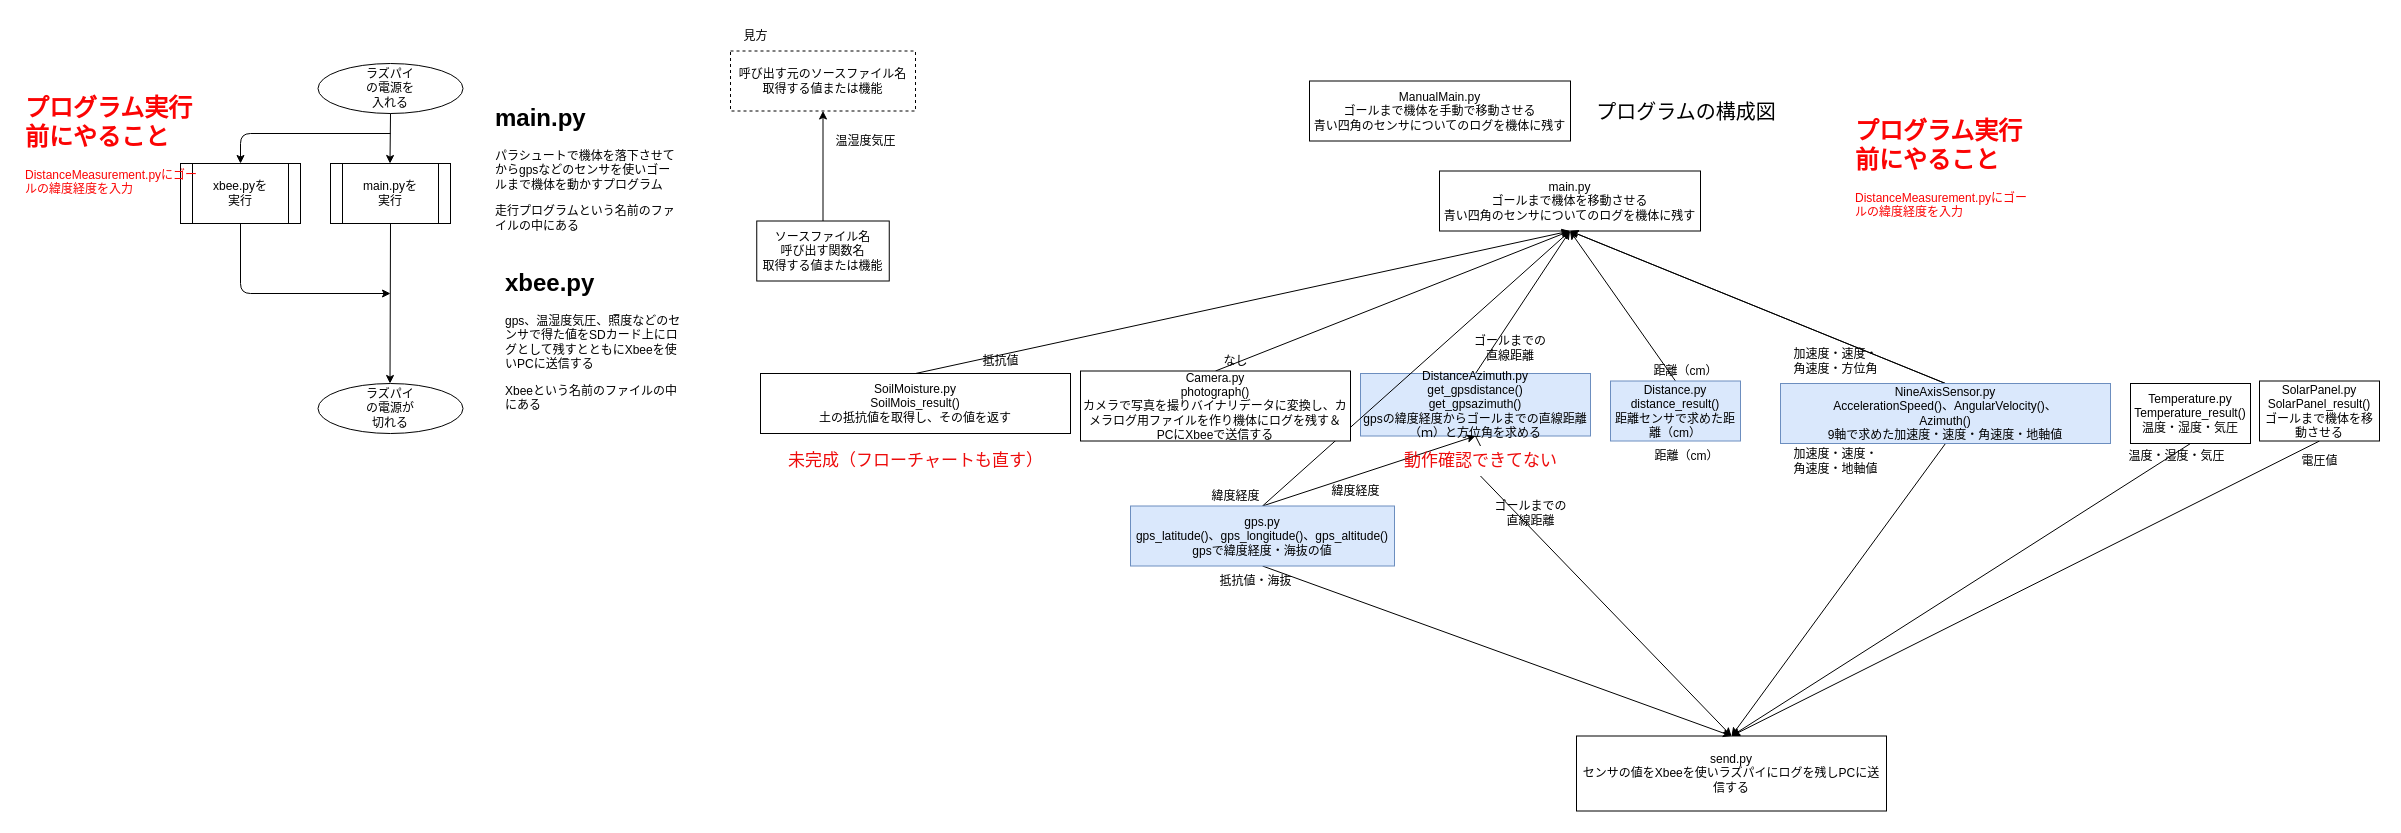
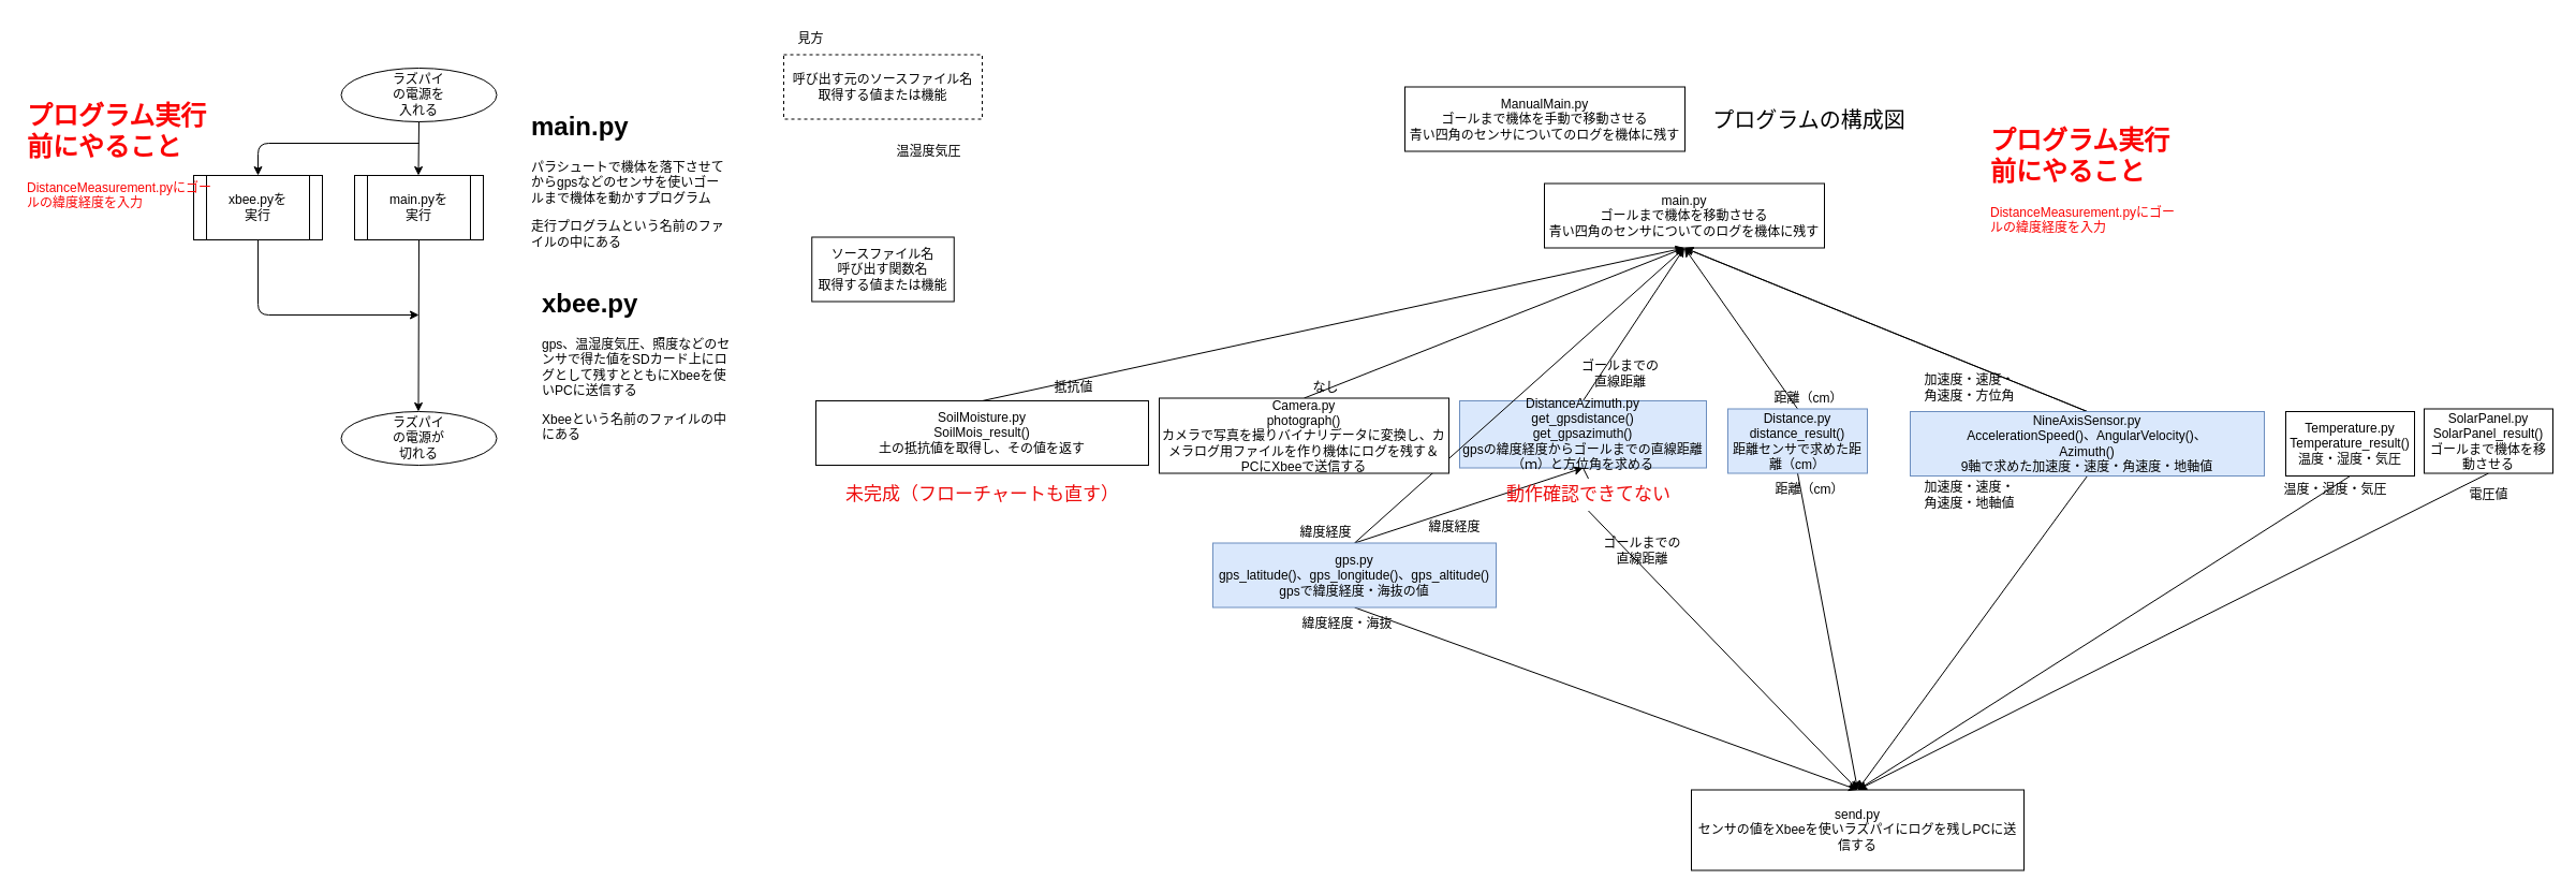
  <mxCell id="0" />
  <mxCell id="1" parent="0" />
  <mxCell id="2" value="" style="ellipse;whiteSpace=wrap;html=1;" parent="1" vertex="1"><mxGeometry x="317.5" y="63" width="145" height="50" as="geometry" /></mxCell>
  <mxCell id="3" value="ラズパイの電源を入れる" style="text;html=1;strokeColor=none;fillColor=none;align=center;verticalAlign=middle;whiteSpace=wrap;rounded=0;" parent="1" vertex="1"><mxGeometry x="360" y="73" width="60" height="30" as="geometry" /></mxCell>
  <mxCell id="4" value="" style="shape=process;whiteSpace=wrap;html=1;backgroundOutline=1;" parent="1" vertex="1"><mxGeometry x="330" y="163" width="120" height="60" as="geometry" /></mxCell>
  <mxCell id="5" style="edgeStyle=none;html=1;exitX=0.5;exitY=1;exitDx=0;exitDy=0;" parent="1" source="6" edge="1"><mxGeometry relative="1" as="geometry"><mxPoint x="390" y="293" as="targetPoint" /><Array as="points"><mxPoint x="240" y="293" /></Array></mxGeometry></mxCell>
  <mxCell id="6" value="" style="shape=process;whiteSpace=wrap;html=1;backgroundOutline=1;" parent="1" vertex="1"><mxGeometry x="180" y="163" width="120" height="60" as="geometry" /></mxCell>
  <mxCell id="7" value="main.pyを実行" style="text;html=1;strokeColor=none;fillColor=none;align=center;verticalAlign=middle;whiteSpace=wrap;rounded=0;" parent="1" vertex="1"><mxGeometry x="360" y="178" width="60" height="30" as="geometry" /></mxCell>
  <mxCell id="8" value="&lt;h1&gt;main.py&lt;/h1&gt;&lt;p&gt;パラシュートで機体を落下させてからgpsなどのセンサを使いゴールまで機体を動かすプログラム&lt;/p&gt;&lt;p&gt;走行プログラムという名前のファイルの中にある&lt;/p&gt;" style="text;html=1;strokeColor=none;fillColor=none;spacing=5;spacingTop=-20;whiteSpace=wrap;overflow=hidden;rounded=0;" parent="1" vertex="1"><mxGeometry x="490" y="98" width="190" height="150" as="geometry" /></mxCell>
  <mxCell id="9" value="xbee.pyを実行" style="text;html=1;strokeColor=none;fillColor=none;align=center;verticalAlign=middle;whiteSpace=wrap;rounded=0;" parent="1" vertex="1"><mxGeometry x="210" y="178" width="60" height="30" as="geometry" /></mxCell>
  <mxCell id="10" value="" style="endArrow=classic;html=1;" parent="1" edge="1"><mxGeometry width="50" height="50" relative="1" as="geometry"><mxPoint x="390" y="113" as="sourcePoint" /><mxPoint x="389.5" y="163" as="targetPoint" /></mxGeometry></mxCell>
  <mxCell id="11" value="" style="ellipse;whiteSpace=wrap;html=1;" parent="1" vertex="1"><mxGeometry x="317.5" y="383" width="145" height="50" as="geometry" /></mxCell>
  <mxCell id="12" value="ラズパイの電源が切れる" style="text;html=1;strokeColor=none;fillColor=none;align=center;verticalAlign=middle;whiteSpace=wrap;rounded=0;" parent="1" vertex="1"><mxGeometry x="360" y="393" width="60" height="30" as="geometry" /></mxCell>
  <mxCell id="13" value="" style="endArrow=classic;html=1;exitX=0.5;exitY=1;exitDx=0;exitDy=0;" parent="1" source="4" edge="1"><mxGeometry width="50" height="50" relative="1" as="geometry"><mxPoint x="390" y="333" as="sourcePoint" /><mxPoint x="389.5" y="383" as="targetPoint" /></mxGeometry></mxCell>
  <mxCell id="14" value="&lt;h1&gt;xbee.py&lt;/h1&gt;&lt;p&gt;gps、温湿度気圧、照度などのセンサで得た値をSDカード上にログとして残すとともにXbeeを使いPCに送信する&lt;/p&gt;&lt;p&gt;Xbeeという名前のファイルの中にある&lt;/p&gt;" style="text;html=1;strokeColor=none;fillColor=none;spacing=5;spacingTop=-20;whiteSpace=wrap;overflow=hidden;rounded=0;" parent="1" vertex="1"><mxGeometry x="500" y="263" width="190" height="150" as="geometry" /></mxCell>
  <mxCell id="15" value="" style="endArrow=classic;html=1;entryX=0.5;entryY=0;entryDx=0;entryDy=0;" parent="1" target="6" edge="1"><mxGeometry width="50" height="50" relative="1" as="geometry"><mxPoint x="390" y="133" as="sourcePoint" /><mxPoint x="440" y="383" as="targetPoint" /><Array as="points"><mxPoint x="240" y="133" /></Array></mxGeometry></mxCell>
  <mxCell id="16" value="main.py&lt;br&gt;ゴールまで機体を移動させる&lt;br&gt;青い四角のセンサについてのログを機体に残す" style="rounded=0;whiteSpace=wrap;html=1;" parent="1" vertex="1"><mxGeometry x="1439" y="170.5" width="261" height="60" as="geometry" /></mxCell>
  <mxCell id="17" value="&lt;font style=&quot;font-size: 20px;&quot;&gt;プログラムの構成図&lt;/font&gt;" style="text;html=1;strokeColor=none;fillColor=none;align=center;verticalAlign=middle;whiteSpace=wrap;rounded=0;" parent="1" vertex="1"><mxGeometry x="1571" y="95.5" width="230" height="30" as="geometry" /></mxCell>
  <mxCell id="18" value="send.py&lt;br&gt;センサの値をXbeeを使いラズパイにログを残しPCに送信する" style="rounded=0;whiteSpace=wrap;html=1;" parent="1" vertex="1"><mxGeometry x="1576" y="735.5" width="310" height="75" as="geometry" /></mxCell>
  <mxCell id="19" style="edgeStyle=none;html=1;exitX=0.5;exitY=0;exitDx=0;exitDy=0;entryX=0.5;entryY=1;entryDx=0;entryDy=0;" parent="1" source="21" target="16" edge="1"><mxGeometry relative="1" as="geometry" /></mxCell>
  <mxCell id="20" style="edgeStyle=none;html=1;entryX=0.5;entryY=0;entryDx=0;entryDy=0;fontSize=12;exitX=0.5;exitY=1;exitDx=0;exitDy=0;startArrow=none;" parent="1" source="63" target="18" edge="1"><mxGeometry relative="1" as="geometry"><mxPoint x="1520" y="430.5" as="sourcePoint" /></mxGeometry></mxCell>
  <mxCell id="21" value="DistanceAzimuth.py&lt;br&gt;get_gpsdistance()&lt;br&gt;get_gpsazimuth()&lt;br&gt;gpsの緯度経度からゴールまでの直線距離（ｍ）と方位角を求める" style="rounded=0;whiteSpace=wrap;html=1;fillColor=#dae8fc;strokeColor=#6c8ebf;" parent="1" vertex="1"><mxGeometry x="1360" y="373" width="230" height="62.5" as="geometry" /></mxCell>
  <mxCell id="22" style="edgeStyle=none;html=1;entryX=0.5;entryY=1;entryDx=0;entryDy=0;exitX=0.5;exitY=0;exitDx=0;exitDy=0;" parent="1" source="25" target="21" edge="1"><mxGeometry relative="1" as="geometry" /></mxCell>
  <mxCell id="23" style="edgeStyle=none;html=1;exitX=0.5;exitY=0;exitDx=0;exitDy=0;entryX=0.5;entryY=1;entryDx=0;entryDy=0;fontSize=17;fontColor=#ed0c0c;" parent="1" source="25" target="16" edge="1"><mxGeometry relative="1" as="geometry" /></mxCell>
  <mxCell id="24" style="edgeStyle=none;html=1;exitX=0.5;exitY=1;exitDx=0;exitDy=0;entryX=0.5;entryY=0;entryDx=0;entryDy=0;" parent="1" source="25" target="18" edge="1"><mxGeometry relative="1" as="geometry" /></mxCell>
  <mxCell id="25" value="gps.py&lt;br&gt;&lt;span style=&quot;border-color: var(--border-color); background-color: initial;&quot;&gt;gps_latitude()、g&lt;/span&gt;&lt;span style=&quot;border-color: var(--border-color); background-color: initial;&quot;&gt;ps_longitude()、&lt;/span&gt;&lt;span style=&quot;border-color: var(--border-color); background-color: initial;&quot;&gt;gps_altitude()&lt;/span&gt;&lt;br&gt;gpsで緯度経度・海抜の値" style="rounded=0;whiteSpace=wrap;html=1;fillColor=#dae8fc;strokeColor=#6c8ebf;" parent="1" vertex="1"><mxGeometry x="1130" y="505.5" width="264" height="60" as="geometry" /></mxCell>
  <mxCell id="26" value="ゴールまでの直線距離" style="text;html=1;strokeColor=none;fillColor=none;align=center;verticalAlign=middle;whiteSpace=wrap;rounded=0;" parent="1" vertex="1"><mxGeometry x="1470" y="333" width="80" height="30" as="geometry" /></mxCell>
  <mxCell id="27" value="緯度経度" style="text;html=1;align=center;verticalAlign=middle;resizable=0;points=[];autosize=1;strokeColor=none;fillColor=none;" parent="1" vertex="1"><mxGeometry x="1200" y="480.5" width="70" height="30" as="geometry" /></mxCell>
- <mxCell id="28" value="抵抗値・海抜" style="text;html=1;align=center;verticalAlign=middle;resizable=0;points=[];autosize=1;strokeColor=none;fillColor=none;" parent="1" vertex="1"><mxGeometry x="1200" y="565.5" width="110" height="30" as="geometry" /></mxCell>
+ <mxCell id="28" value="緯度経度・海抜" style="text;html=1;align=center;verticalAlign=middle;resizable=0;points=[];autosize=1;strokeColor=none;fillColor=none;" parent="1" vertex="1"><mxGeometry x="1200" y="565.5" width="110" height="30" as="geometry" /></mxCell>
  <mxCell id="29" style="edgeStyle=none;html=1;exitX=0.5;exitY=0;exitDx=0;exitDy=0;entryX=0.5;entryY=1;entryDx=0;entryDy=0;" parent="1" source="31" target="16" edge="1"><mxGeometry relative="1" as="geometry" /></mxCell>
+ <mxCell id="30" style="edgeStyle=none;html=1;exitX=0.5;exitY=1;exitDx=0;exitDy=0;entryX=0.5;entryY=0;entryDx=0;entryDy=0;fontSize=12;" parent="1" source="31" target="18" edge="1"><mxGeometry relative="1" as="geometry" /></mxCell>
  <mxCell id="31" value="Distance.py&lt;br&gt;distance_result()&lt;br&gt;距離センサで求めた距離（cm）" style="rounded=0;whiteSpace=wrap;html=1;fillColor=#dae8fc;strokeColor=#6c8ebf;" parent="1" vertex="1"><mxGeometry x="1610" y="380.5" width="130" height="60" as="geometry" /></mxCell>
  <mxCell id="32" value="ゴールまでの&lt;br&gt;直線距離" style="text;html=1;align=center;verticalAlign=middle;resizable=0;points=[];autosize=1;strokeColor=none;fillColor=none;" parent="1" vertex="1"><mxGeometry x="1480" y="493" width="100" height="40" as="geometry" /></mxCell>
  <mxCell id="33" style="edgeStyle=none;html=1;exitX=0.5;exitY=0;exitDx=0;exitDy=0;entryX=0.5;entryY=1;entryDx=0;entryDy=0;" parent="1" source="61" target="16" edge="1"><mxGeometry relative="1" as="geometry" /></mxCell>
  <mxCell id="34" style="edgeStyle=none;html=1;exitX=0.5;exitY=1;exitDx=0;exitDy=0;entryX=0.5;entryY=0;entryDx=0;entryDy=0;fontSize=12;" parent="1" source="61" target="18" edge="1"><mxGeometry relative="1" as="geometry" /></mxCell>
  <mxCell id="35" value="距離（cm）" style="text;html=1;align=center;verticalAlign=middle;resizable=0;points=[];autosize=1;strokeColor=none;fillColor=none;" parent="1" vertex="1"><mxGeometry x="1640" y="355.5" width="90" height="30" as="geometry" /></mxCell>
  <mxCell id="36" value="加速度・速度・&lt;br&gt;角速度・方位角" style="text;html=1;align=center;verticalAlign=middle;resizable=0;points=[];autosize=1;strokeColor=none;fillColor=none;" parent="1" vertex="1"><mxGeometry x="1780" y="340.5" width="110" height="40" as="geometry" /></mxCell>
  <mxCell id="37" style="edgeStyle=none;html=1;exitX=0.5;exitY=0;exitDx=0;exitDy=0;entryX=0.5;entryY=1;entryDx=0;entryDy=0;fontSize=20;startArrow=none;" parent="1" source="61" target="16" edge="1"><mxGeometry relative="1" as="geometry" /></mxCell>
- <mxCell id="38" style="edgeStyle=none;html=1;exitX=0.5;exitY=0;exitDx=0;exitDy=0;entryX=0.5;entryY=1;entryDx=0;entryDy=0;fontSize=12;" parent="1" source="39" target="45" edge="1"><mxGeometry relative="1" as="geometry" /></mxCell>
  <mxCell id="39" value="ソースファイル名&lt;br&gt;呼び出す関数名&lt;br&gt;取得する値または機能" style="rounded=0;whiteSpace=wrap;html=1;" parent="1" vertex="1"><mxGeometry x="756.25" y="220.5" width="132.5" height="60" as="geometry" /></mxCell>
  <mxCell id="40" value="温湿度気圧" style="text;html=1;align=center;verticalAlign=middle;resizable=0;points=[];autosize=1;strokeColor=none;fillColor=none;" parent="1" vertex="1"><mxGeometry x="825" y="125.5" width="80" height="30" as="geometry" /></mxCell>
  <mxCell id="41" value="距離（cm）" style="text;html=1;align=center;verticalAlign=middle;resizable=0;points=[];autosize=1;strokeColor=none;fillColor=none;" parent="1" vertex="1"><mxGeometry x="1641" y="440.5" width="90" height="30" as="geometry" /></mxCell>
  <mxCell id="42" value="加速度・速度・&lt;br&gt;角速度・地軸値" style="text;html=1;align=center;verticalAlign=middle;resizable=0;points=[];autosize=1;strokeColor=none;fillColor=none;" parent="1" vertex="1"><mxGeometry x="1780" y="440.5" width="110" height="40" as="geometry" /></mxCell>
  <mxCell id="43" style="edgeStyle=none;html=1;exitX=0.5;exitY=0;exitDx=0;exitDy=0;entryX=0.5;entryY=1;entryDx=0;entryDy=0;fontSize=12;" parent="1" source="44" target="16" edge="1"><mxGeometry relative="1" as="geometry" /></mxCell>
  <mxCell id="44" value="Camera.py&lt;br&gt;photograph()&lt;br&gt;カメラで写真を撮りバイナリデータに変換し、カメラログ用ファイルを作り機体にログを残す＆PCにXbeeで送信する" style="rounded=0;whiteSpace=wrap;html=1;fontSize=12;" parent="1" vertex="1"><mxGeometry x="1080" y="370.5" width="270" height="70" as="geometry" /></mxCell>
  <mxCell id="45" value="呼び出す元のソースファイル名&lt;br&gt;取得する値または機能" style="rounded=0;whiteSpace=wrap;html=1;fontSize=12;dashed=1;" parent="1" vertex="1"><mxGeometry x="730" y="50.5" width="185" height="60" as="geometry" /></mxCell>
  <mxCell id="46" value="見方&lt;br&gt;" style="text;html=1;align=center;verticalAlign=middle;resizable=0;points=[];autosize=1;strokeColor=none;fillColor=none;fontSize=12;" parent="1" vertex="1"><mxGeometry x="730" y="20.5" width="50" height="30" as="geometry" /></mxCell>
  <mxCell id="47" value="なし" style="text;html=1;align=center;verticalAlign=middle;resizable=0;points=[];autosize=1;strokeColor=none;fillColor=none;fontSize=12;" parent="1" vertex="1"><mxGeometry x="1210" y="345.5" width="50" height="30" as="geometry" /></mxCell>
  <mxCell id="48" style="edgeStyle=none;html=1;exitX=0.5;exitY=1;exitDx=0;exitDy=0;entryX=0.5;entryY=0;entryDx=0;entryDy=0;fontSize=12;" parent="1" source="49" target="18" edge="1"><mxGeometry relative="1" as="geometry" /></mxCell>
  <mxCell id="49" value="Temperature.py&lt;br&gt;Temperature_result()&lt;br&gt;温度・湿度・気圧" style="rounded=0;whiteSpace=wrap;html=1;fontSize=12;" parent="1" vertex="1"><mxGeometry x="2130" y="383" width="120" height="60" as="geometry" /></mxCell>
  <mxCell id="50" value="温度・湿度・気圧" style="text;html=1;align=center;verticalAlign=middle;resizable=0;points=[];autosize=1;strokeColor=none;fillColor=none;fontSize=12;" parent="1" vertex="1"><mxGeometry x="2116" y="440.5" width="120" height="30" as="geometry" /></mxCell>
  <mxCell id="51" style="edgeStyle=none;html=1;exitX=0.5;exitY=0;exitDx=0;exitDy=0;entryX=0.5;entryY=1;entryDx=0;entryDy=0;fontSize=12;" parent="1" source="52" target="16" edge="1"><mxGeometry relative="1" as="geometry" /></mxCell>
  <mxCell id="52" value="SoilMoisture.py&lt;br&gt;SoilMois_result()&lt;br&gt;土の抵抗値を取得し、その値を返す" style="rounded=0;whiteSpace=wrap;html=1;fontSize=12;" parent="1" vertex="1"><mxGeometry x="760" y="373" width="310" height="60" as="geometry" /></mxCell>
  <mxCell id="53" value="抵抗値" style="text;html=1;align=center;verticalAlign=middle;resizable=0;points=[];autosize=1;strokeColor=none;fillColor=none;fontSize=12;" parent="1" vertex="1"><mxGeometry x="970" y="345.5" width="60" height="30" as="geometry" /></mxCell>
  <mxCell id="54" style="edgeStyle=none;html=1;entryX=0.5;entryY=0;entryDx=0;entryDy=0;fontSize=12;exitX=0.5;exitY=1;exitDx=0;exitDy=0;" parent="1" source="55" target="18" edge="1"><mxGeometry relative="1" as="geometry" /></mxCell>
  <mxCell id="55" value="&lt;span style=&quot;&quot;&gt;SolarPanel.py&lt;br&gt;SolarPanel_result()&lt;br&gt;ゴールまで機体を移動させる&lt;br&gt;&lt;/span&gt;" style="rounded=0;whiteSpace=wrap;html=1;fontSize=12;" parent="1" vertex="1"><mxGeometry x="2259" y="380.5" width="120" height="60" as="geometry" /></mxCell>
  <mxCell id="56" value="電圧値" style="text;html=1;align=center;verticalAlign=middle;resizable=0;points=[];autosize=1;strokeColor=none;fillColor=none;fontSize=12;" parent="1" vertex="1"><mxGeometry x="2289" y="445.5" width="60" height="30" as="geometry" /></mxCell>
  <mxCell id="57" value="&lt;font style=&quot;font-size: 17px;&quot; color=&quot;#ed0c0c&quot;&gt;未完成（フローチャートも直す）&lt;/font&gt;" style="text;html=1;align=center;verticalAlign=middle;resizable=0;points=[];autosize=1;strokeColor=none;fillColor=none;fontSize=12;" parent="1" vertex="1"><mxGeometry x="775" y="445.5" width="280" height="30" as="geometry" /></mxCell>
  <mxCell id="58" value="&lt;h1 style=&quot;border-color: var(--border-color);&quot;&gt;プログラム実行前にやること&lt;/h1&gt;&lt;div&gt;DistanceMeasurement.pyにゴールの緯度経度を入力&lt;/div&gt;&lt;p&gt;&lt;br&gt;&lt;/p&gt;" style="text;html=1;strokeColor=none;fillColor=none;spacing=5;spacingTop=-20;whiteSpace=wrap;overflow=hidden;rounded=0;fontColor=#fb0404;" parent="1" vertex="1"><mxGeometry x="20" y="88" width="190" height="120" as="geometry" /></mxCell>
  <mxCell id="59" value="&lt;h1 style=&quot;border-color: var(--border-color);&quot;&gt;プログラム実行前にやること&lt;/h1&gt;&lt;div&gt;DistanceMeasurement.pyにゴールの緯度経度を入力&lt;/div&gt;&lt;p&gt;&lt;br&gt;&lt;/p&gt;" style="text;html=1;strokeColor=none;fillColor=none;spacing=5;spacingTop=-20;whiteSpace=wrap;overflow=hidden;rounded=0;fontColor=#fb0404;" parent="1" vertex="1"><mxGeometry x="1850" y="110.5" width="190" height="120" as="geometry" /></mxCell>
  <mxCell id="60" value="緯度経度" style="text;html=1;align=center;verticalAlign=middle;resizable=0;points=[];autosize=1;strokeColor=none;fillColor=none;" parent="1" vertex="1"><mxGeometry x="1320" y="475.5" width="70" height="30" as="geometry" /></mxCell>
  <mxCell id="61" value="NineAxisSensor.py&lt;br&gt;&lt;span style=&quot;border-color: var(--border-color); background-color: initial;&quot;&gt;AccelerationSpeed()、&lt;/span&gt;&lt;span style=&quot;border-color: var(--border-color); background-color: initial;&quot;&gt;AngularVelocity()、&lt;/span&gt;&lt;span style=&quot;border-color: var(--border-color); background-color: initial;&quot;&gt;&lt;br style=&quot;border-color: var(--border-color);&quot;&gt;&lt;/span&gt;&lt;span style=&quot;border-color: var(--border-color); background-color: initial;&quot;&gt;Azimuth()&lt;/span&gt;&lt;br&gt;9軸で求めた加速度・速度・角速度・地軸値" style="rounded=0;whiteSpace=wrap;html=1;fillColor=#dae8fc;strokeColor=#6c8ebf;" parent="1" vertex="1"><mxGeometry x="1780" y="383" width="330" height="60" as="geometry" /></mxCell>
  <mxCell id="62" value="" style="edgeStyle=none;html=1;entryX=0.5;entryY=0;entryDx=0;entryDy=0;fontSize=12;exitX=0.5;exitY=1;exitDx=0;exitDy=0;endArrow=none;" parent="1" source="21" target="63" edge="1"><mxGeometry relative="1" as="geometry"><mxPoint x="1490" y="435.5" as="sourcePoint" /><mxPoint x="1668" y="735.5" as="targetPoint" /></mxGeometry></mxCell>
  <mxCell id="63" value="&lt;font style=&quot;font-size: 17px;&quot; color=&quot;#ed0c0c&quot;&gt;動作確認できてない&lt;/font&gt;" style="text;html=1;align=center;verticalAlign=middle;resizable=0;points=[];autosize=1;strokeColor=none;fillColor=none;fontSize=12;" parent="1" vertex="1"><mxGeometry x="1390" y="445.5" width="180" height="30" as="geometry" /></mxCell>
  <mxCell id="64" value="ManualMain.py&lt;br&gt;ゴールまで機体を手動で移動させる&lt;br&gt;青い四角のセンサについてのログを機体に残す" style="rounded=0;whiteSpace=wrap;html=1;" parent="1" vertex="1"><mxGeometry x="1309" y="80.5" width="261" height="60" as="geometry" /></mxCell>
